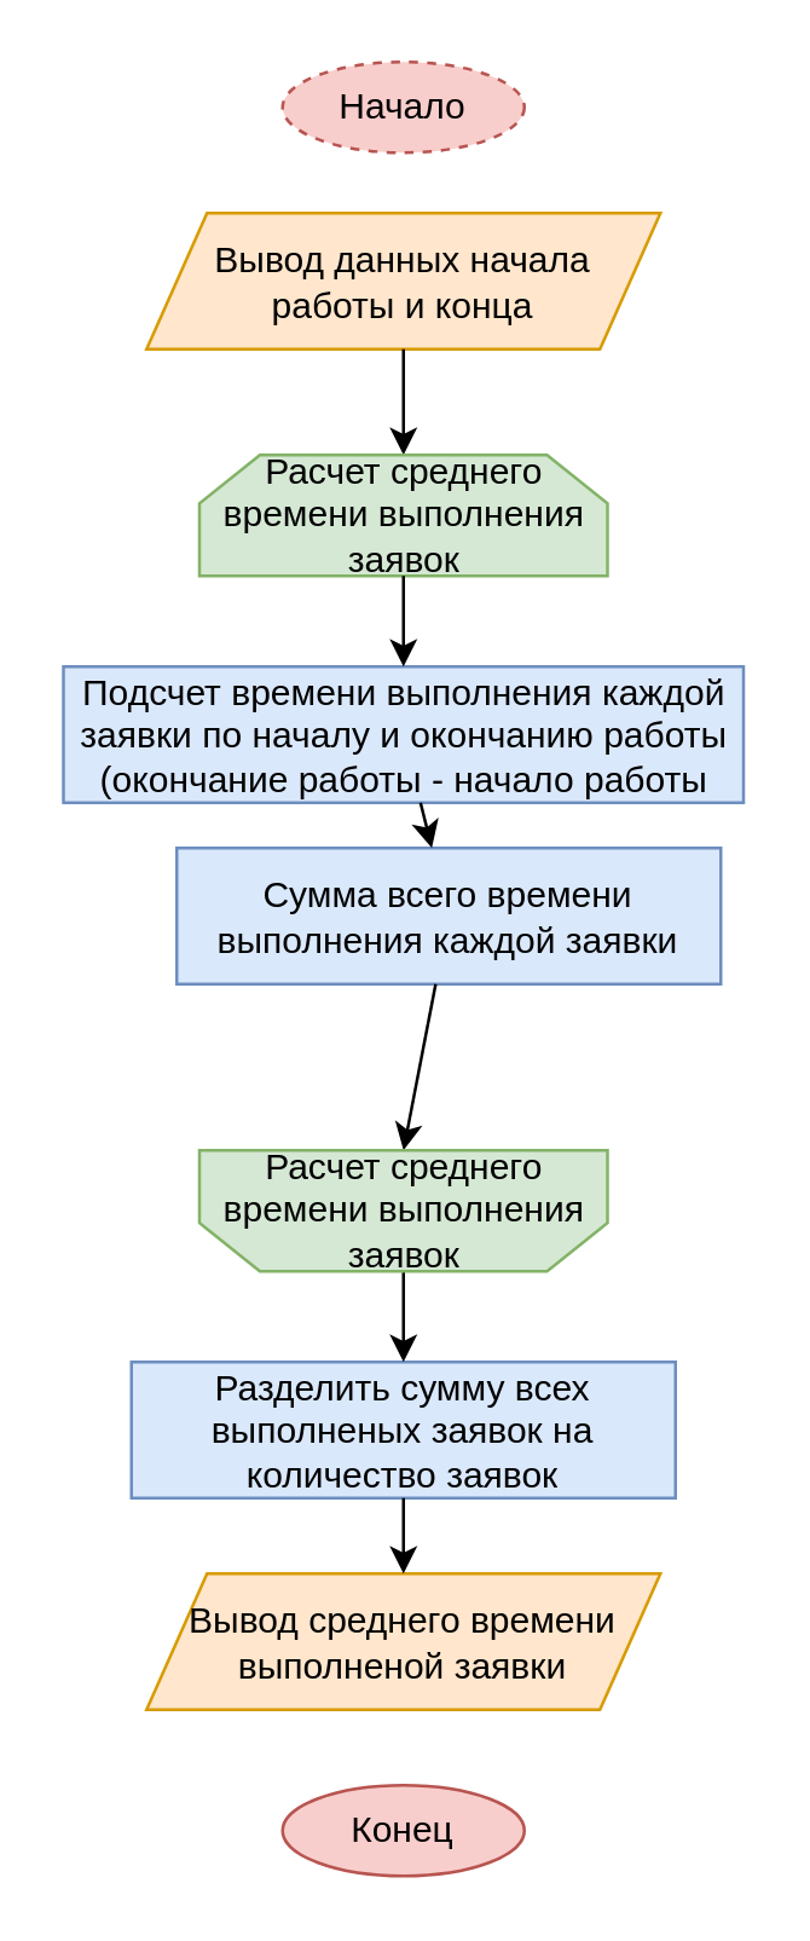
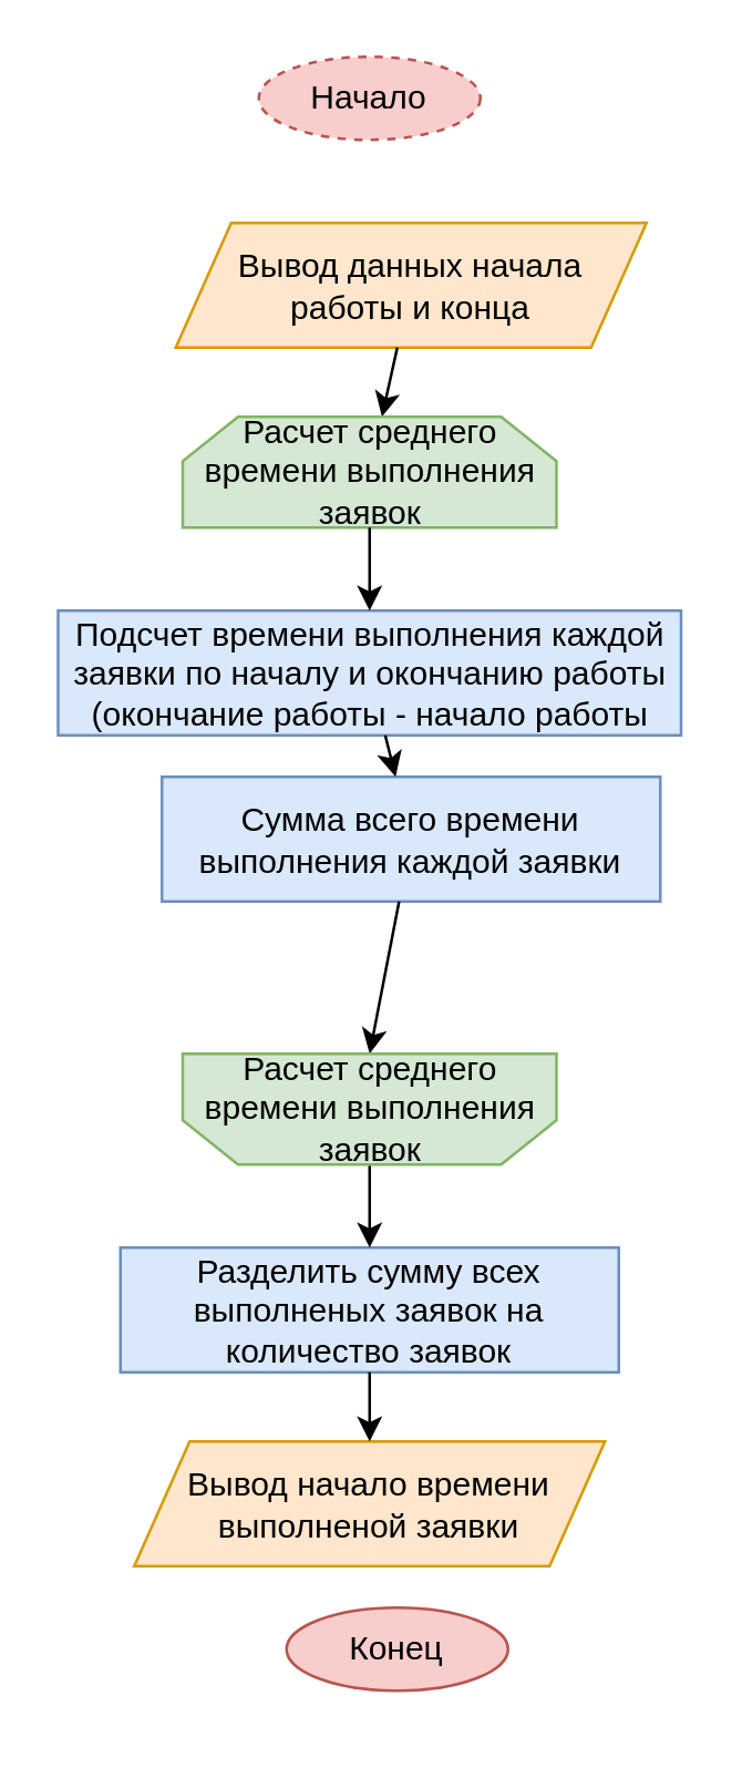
  <mxCell id="0" />
  <mxCell id="1" parent="0" />
  <mxCell id="2" value="Начало" style="ellipse;whiteSpace=wrap;html=1;fillColor=#f8cecc;strokeColor=#b85450;dashed=1;" parent="1" vertex="1"><mxGeometry x="93" y="20" width="80" height="30" as="geometry" /></mxCell>
- <mxCell id="3" value="Конец" style="ellipse;whiteSpace=wrap;html=1;fillColor=#f8cecc;strokeColor=#b85450;" parent="1" vertex="1"><mxGeometry x="93" y="590" width="80" height="30" as="geometry" /></mxCell>
+ <mxCell id="3" value="Конец" style="ellipse;whiteSpace=wrap;html=1;fillColor=#f8cecc;strokeColor=#b85450;" parent="1" vertex="1"><mxGeometry x="103" y="580" width="80" height="30" as="geometry" /></mxCell>
  <mxCell id="4" value="Подсчет времени выполнения каждой заявки по началу и окончанию работы (окончание работы - начало работы" style="rounded=0;whiteSpace=wrap;html=1;fillColor=#dae8fc;strokeColor=#6c8ebf;" parent="1" vertex="1"><mxGeometry x="20.5" y="220" width="225" height="45" as="geometry" /></mxCell>
- <mxCell id="5" value="Вывод данных начала работы и конца" style="shape=parallelogram;perimeter=parallelogramPerimeter;whiteSpace=wrap;html=1;fixedSize=1;fillColor=#ffe6cc;strokeColor=#d79b00;" parent="1" vertex="1"><mxGeometry x="48" y="70" width="170" height="45" as="geometry" /></mxCell>
+ <mxCell id="5" value="Вывод данных начала работы и конца" style="shape=parallelogram;perimeter=parallelogramPerimeter;whiteSpace=wrap;html=1;fixedSize=1;fillColor=#ffe6cc;strokeColor=#d79b00;" parent="1" vertex="1"><mxGeometry x="63" y="80" width="170" height="45" as="geometry" /></mxCell>
  <mxCell id="6" value="Сумма всего времени выполнения каждой заявки" style="rounded=0;whiteSpace=wrap;html=1;fillColor=#dae8fc;strokeColor=#6c8ebf;" parent="1" vertex="1"><mxGeometry x="58" y="280" width="180" height="45" as="geometry" /></mxCell>
  <mxCell id="7" value="Разделить сумму всех выполненых заявок на количество заявок" style="rounded=0;whiteSpace=wrap;html=1;fillColor=#dae8fc;strokeColor=#6c8ebf;" parent="1" vertex="1"><mxGeometry x="43" y="450" width="180" height="45" as="geometry" /></mxCell>
- <mxCell id="8" value="Вывод среднего времени выполненой заявки" style="shape=parallelogram;perimeter=parallelogramPerimeter;whiteSpace=wrap;html=1;fixedSize=1;fillColor=#ffe6cc;strokeColor=#d79b00;" parent="1" vertex="1"><mxGeometry x="48" y="520" width="170" height="45" as="geometry" /></mxCell>
+ <mxCell id="8" value="Вывод начало времени выполненой заявки" style="shape=parallelogram;perimeter=parallelogramPerimeter;whiteSpace=wrap;html=1;fixedSize=1;fillColor=#ffe6cc;strokeColor=#d79b00;" parent="1" vertex="1"><mxGeometry x="48" y="520" width="170" height="45" as="geometry" /></mxCell>
  <mxCell id="9" value="" style="endArrow=classic;html=1;rounded=0;" parent="1" source="5" target="13" edge="1"><mxGeometry width="50" height="50" relative="1" as="geometry"><mxPoint x="143" y="310" as="sourcePoint" /><mxPoint x="143" y="330" as="targetPoint" /></mxGeometry></mxCell>
  <mxCell id="10" value="" style="endArrow=classic;html=1;rounded=0;" parent="1" source="7" target="8" edge="1"><mxGeometry width="50" height="50" relative="1" as="geometry"><mxPoint x="133" y="505" as="sourcePoint" /><mxPoint x="53" y="450" as="targetPoint" /></mxGeometry></mxCell>
  <mxCell id="11" value="" style="endArrow=classic;html=1;rounded=0;entryX=0.5;entryY=1;entryDx=0;entryDy=0;" parent="1" source="6" target="14" edge="1"><mxGeometry width="50" height="50" relative="1" as="geometry"><mxPoint x="138" y="335" as="sourcePoint" /><mxPoint x="138" y="350" as="targetPoint" /></mxGeometry></mxCell>
  <mxCell id="12" value="" style="endArrow=classic;html=1;rounded=0;" parent="1" source="14" target="7" edge="1"><mxGeometry width="50" height="50" relative="1" as="geometry"><mxPoint x="223" y="420" as="sourcePoint" /><mxPoint x="177" y="260" as="targetPoint" /></mxGeometry></mxCell>
  <mxCell id="13" value="Расчет среднего времени выполнения заявок" style="shape=loopLimit;whiteSpace=wrap;html=1;fillColor=#d5e8d4;strokeColor=#82b366;" vertex="1" parent="1"><mxGeometry x="65.5" y="150" width="135" height="40" as="geometry" /></mxCell>
  <mxCell id="14" value="Расчет среднего времени выполнения заявок" style="shape=loopLimit;whiteSpace=wrap;html=1;fillColor=#d5e8d4;strokeColor=#82b366;rotation=0;horizontal=1;verticalAlign=middle;direction=west;" vertex="1" parent="1"><mxGeometry x="65.5" y="380" width="135" height="40" as="geometry" /></mxCell>
  <mxCell id="15" value="" style="endArrow=classic;html=1;rounded=0;" edge="1" parent="1" source="13" target="4"><mxGeometry width="50" height="50" relative="1" as="geometry"><mxPoint x="133" y="160" as="sourcePoint" /><mxPoint x="143" y="160" as="targetPoint" /></mxGeometry></mxCell>
  <mxCell id="16" value="" style="endArrow=classic;html=1;rounded=0;" edge="1" parent="1" source="4" target="6"><mxGeometry width="50" height="50" relative="1" as="geometry"><mxPoint x="143" y="200" as="sourcePoint" /><mxPoint x="143" y="230" as="targetPoint" /></mxGeometry></mxCell>
